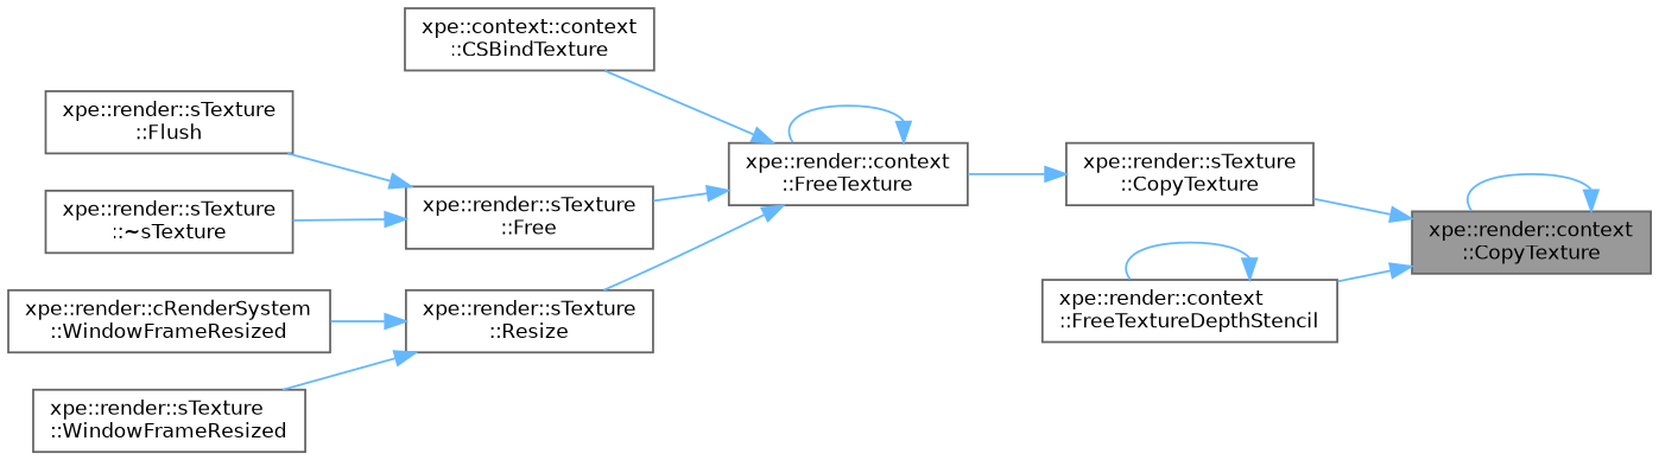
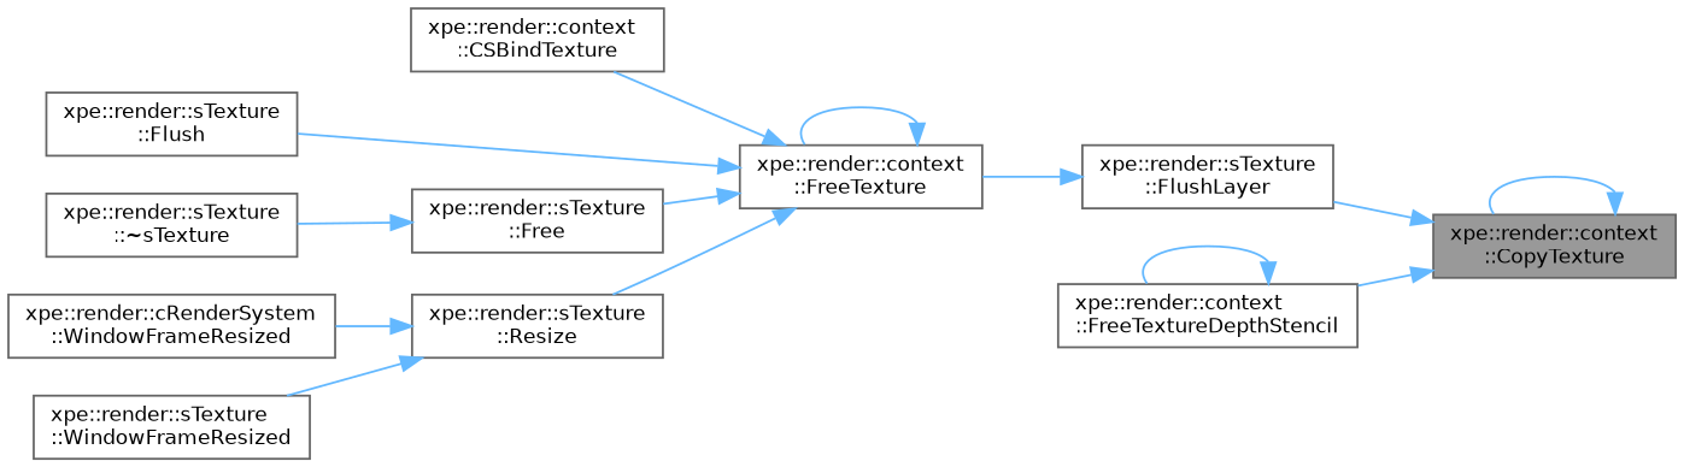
  digraph {
    rankdir=RL
    node [color=grey40 fillcolor=white fontname=Helvetica fontsize=10 shape=box style=filled]
    edge [color=steelblue1 dir=back fontname=Helvetica fontsize=10 labelfontname=Helvetica labelfontsize=10 style=solid]
    n1 [color=gray40 fillcolor=grey60 fontcolor=black height=0.2 label="xpe::render::context\l::CopyTexture" width=0.4]
-   n2 [height=0.2 label="xpe::render::sTexture\l::CopyTexture" width=0.4]
+   n2 [height=0.2 label="xpe::render::sTexture\l::FlushLayer" width=0.4]
    n3 [height=0.2 label="xpe::render::context\l::FreeTextureDepthStencil" width=0.4]
    n4 [height=0.2 label="xpe::render::context\l::FreeTexture" width=0.4]
-   n5 [height=0.2 label="xpe::context::context\l::CSBindTexture" width=0.4]
+   n5 [height=0.2 label="xpe::render::context\l::CSBindTexture" width=0.4]
    n6 [height=0.2 label="xpe::render::sTexture\l::Flush" width=0.4]
    n7 [height=0.2 label="xpe::render::sTexture\l::Free" width=0.4]
    n8 [height=0.2 label="xpe::render::sTexture\l::Resize" width=0.4]
    n9 [height=0.2 label="xpe::render::sTexture\l::~sTexture" width=0.4]
    n10 [height=0.2 label="xpe::render::cRenderSystem\l::WindowFrameResized" width=0.4]
    n11 [height=0.2 label="xpe::render::sTexture\l::WindowFrameResized" width=0.4]
    n1 -> n1
    n1 -> n2
    n1 -> n3
    n2 -> n4
    n3 -> n3
    n4 -> n4
    n4 -> n5
-   n7 -> n6
+   n4 -> n6
    n4 -> n7
    n4 -> n8
    n7 -> n9
    n8 -> n10
    n8 -> n11
  }
